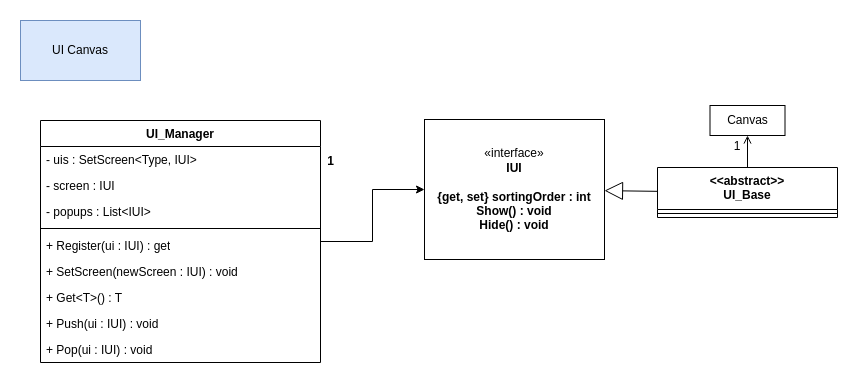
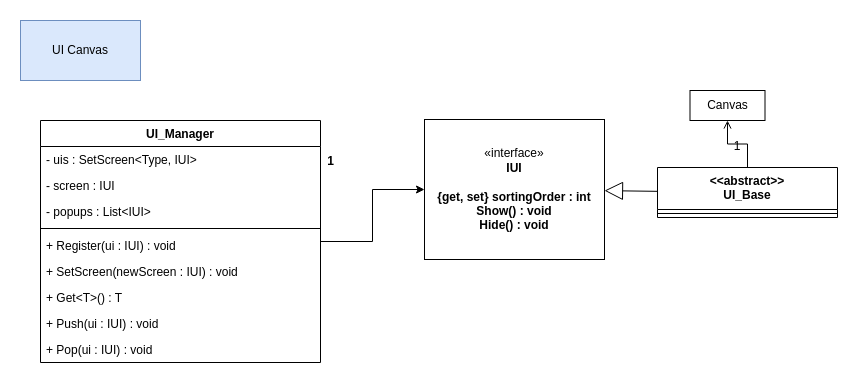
  <mxCell id="0" />
  <mxCell id="1" parent="0" />
  <mxCell id="2" value="UI Canvas" style="rounded=0;whiteSpace=wrap;html=1;fillColor=#dae8fc;strokeColor=#6c8ebf;" vertex="1" parent="1"><mxGeometry x="20" y="20" width="120" height="60" as="geometry" /></mxCell>
  <mxCell id="3" style="edgeStyle=orthogonalEdgeStyle;rounded=0;orthogonalLoop=1;jettySize=auto;html=1;entryX=0.5;entryY=1;entryDx=0;entryDy=0;endArrow=open;" edge="1" parent="1" source="4" target="6"><mxGeometry relative="1" as="geometry" /></mxCell>
  <mxCell id="4" value="&lt;div&gt;&amp;lt;&amp;lt;abstract&amp;gt;&amp;gt;&lt;/div&gt;UI_Base" style="swimlane;fontStyle=1;align=center;verticalAlign=top;childLayout=stackLayout;horizontal=1;startSize=42;horizontalStack=0;resizeParent=1;resizeParentMax=0;resizeLast=0;collapsible=1;marginBottom=0;whiteSpace=wrap;html=1;" vertex="1" parent="1"><mxGeometry x="657" y="167" width="180" height="50" as="geometry" /></mxCell>
  <mxCell id="5" value="" style="line;strokeWidth=1;fillColor=none;align=left;verticalAlign=middle;spacingTop=-1;spacingLeft=3;spacingRight=3;rotatable=0;labelPosition=right;points=[];portConstraint=eastwest;strokeColor=inherit;" vertex="1" parent="4"><mxGeometry y="42" width="180" height="8" as="geometry" /></mxCell>
- <mxCell id="6" value="Canvas" style="html=1;whiteSpace=wrap;" vertex="1" parent="1"><mxGeometry x="709.5" y="105" width="75" height="30" as="geometry" /></mxCell>
+ <mxCell id="6" value="Canvas" style="html=1;whiteSpace=wrap;" vertex="1" parent="1"><mxGeometry x="689.5" y="90" width="75" height="30" as="geometry" /></mxCell>
  <mxCell id="7" value="1" style="text;html=1;align=center;verticalAlign=middle;whiteSpace=wrap;rounded=0;" vertex="1" parent="1"><mxGeometry x="727" y="136" width="20" height="20" as="geometry" /></mxCell>
  <mxCell id="8" style="edgeStyle=orthogonalEdgeStyle;rounded=0;orthogonalLoop=1;jettySize=auto;html=1;" edge="1" parent="1" source="9" target="19"><mxGeometry relative="1" as="geometry" /></mxCell>
  <mxCell id="9" value="UI_Manager" style="swimlane;fontStyle=1;align=center;verticalAlign=top;childLayout=stackLayout;horizontal=1;startSize=26;horizontalStack=0;resizeParent=1;resizeParentMax=0;resizeLast=0;collapsible=1;marginBottom=0;whiteSpace=wrap;html=1;" vertex="1" parent="1"><mxGeometry x="40" y="120" width="280" height="242" as="geometry" /></mxCell>
  <mxCell id="10" value="- uis : SetScreen&amp;lt;Type, IUI&amp;gt;" style="text;strokeColor=none;fillColor=none;align=left;verticalAlign=top;spacingLeft=4;spacingRight=4;overflow=hidden;rotatable=0;points=[[0,0.5],[1,0.5]];portConstraint=eastwest;whiteSpace=wrap;html=1;" vertex="1" parent="9"><mxGeometry y="26" width="280" height="26" as="geometry" /></mxCell>
  <mxCell id="11" value="- screen : IUI" style="text;strokeColor=none;fillColor=none;align=left;verticalAlign=top;spacingLeft=4;spacingRight=4;overflow=hidden;rotatable=0;points=[[0,0.5],[1,0.5]];portConstraint=eastwest;whiteSpace=wrap;html=1;" vertex="1" parent="9"><mxGeometry y="52" width="280" height="26" as="geometry" /></mxCell>
  <mxCell id="12" value="- popups : List&amp;lt;IUI&amp;gt;" style="text;strokeColor=none;fillColor=none;align=left;verticalAlign=top;spacingLeft=4;spacingRight=4;overflow=hidden;rotatable=0;points=[[0,0.5],[1,0.5]];portConstraint=eastwest;whiteSpace=wrap;html=1;" vertex="1" parent="9"><mxGeometry y="78" width="280" height="26" as="geometry" /></mxCell>
  <mxCell id="13" value="" style="line;strokeWidth=1;fillColor=none;align=left;verticalAlign=middle;spacingTop=-1;spacingLeft=3;spacingRight=3;rotatable=0;labelPosition=right;points=[];portConstraint=eastwest;strokeColor=inherit;" vertex="1" parent="9"><mxGeometry y="104" width="280" height="8" as="geometry" /></mxCell>
- <mxCell id="14" value="+ Register(ui : IUI) : get" style="text;strokeColor=none;fillColor=none;align=left;verticalAlign=top;spacingLeft=4;spacingRight=4;overflow=hidden;rotatable=0;points=[[0,0.5],[1,0.5]];portConstraint=eastwest;whiteSpace=wrap;html=1;" vertex="1" parent="9"><mxGeometry y="112" width="280" height="26" as="geometry" /></mxCell>
+ <mxCell id="14" value="+ Register(ui : IUI) : void" style="text;strokeColor=none;fillColor=none;align=left;verticalAlign=top;spacingLeft=4;spacingRight=4;overflow=hidden;rotatable=0;points=[[0,0.5],[1,0.5]];portConstraint=eastwest;whiteSpace=wrap;html=1;" vertex="1" parent="9"><mxGeometry y="112" width="280" height="26" as="geometry" /></mxCell>
  <mxCell id="15" value="+ SetScreen(newScreen : IUI) : void" style="text;strokeColor=none;fillColor=none;align=left;verticalAlign=top;spacingLeft=4;spacingRight=4;overflow=hidden;rotatable=0;points=[[0,0.5],[1,0.5]];portConstraint=eastwest;whiteSpace=wrap;html=1;" vertex="1" parent="9"><mxGeometry y="138" width="280" height="26" as="geometry" /></mxCell>
  <mxCell id="16" value="+ Get&amp;lt;T&amp;gt;() : T" style="text;strokeColor=none;fillColor=none;align=left;verticalAlign=top;spacingLeft=4;spacingRight=4;overflow=hidden;rotatable=0;points=[[0,0.5],[1,0.5]];portConstraint=eastwest;whiteSpace=wrap;html=1;" vertex="1" parent="9"><mxGeometry y="164" width="280" height="26" as="geometry" /></mxCell>
  <mxCell id="17" value="+ Push(ui : IUI) : void" style="text;strokeColor=none;fillColor=none;align=left;verticalAlign=top;spacingLeft=4;spacingRight=4;overflow=hidden;rotatable=0;points=[[0,0.5],[1,0.5]];portConstraint=eastwest;whiteSpace=wrap;html=1;" vertex="1" parent="9"><mxGeometry y="190" width="280" height="26" as="geometry" /></mxCell>
  <mxCell id="18" value="+ Pop(ui : IUI) : void" style="text;strokeColor=none;fillColor=none;align=left;verticalAlign=top;spacingLeft=4;spacingRight=4;overflow=hidden;rotatable=0;points=[[0,0.5],[1,0.5]];portConstraint=eastwest;whiteSpace=wrap;html=1;" vertex="1" parent="9"><mxGeometry y="216" width="280" height="26" as="geometry" /></mxCell>
  <mxCell id="19" value="«interface»&lt;br&gt;&lt;b&gt;IUI&lt;/b&gt;&lt;div&gt;&lt;b&gt;&lt;br&gt;&lt;/b&gt;&lt;/div&gt;&lt;div&gt;&lt;b&gt;{get, set} sortingOrder : int&lt;/b&gt;&lt;/div&gt;&lt;div&gt;&lt;b&gt;Show() : void&lt;/b&gt;&lt;/div&gt;&lt;div&gt;&lt;b&gt;Hide() : void&lt;/b&gt;&lt;/div&gt;" style="html=1;whiteSpace=wrap;" vertex="1" parent="1"><mxGeometry x="424" y="119" width="180" height="140" as="geometry" /></mxCell>
  <mxCell id="20" value="" style="endArrow=block;endSize=16;endFill=0;html=1;rounded=0;" edge="1" parent="1" source="4" target="19"><mxGeometry width="160" relative="1" as="geometry"><mxPoint x="410" y="290" as="sourcePoint" /><mxPoint x="570" y="290" as="targetPoint" /></mxGeometry></mxCell>
  <mxCell id="21" value="1" style="text;align=center;fontStyle=1;verticalAlign=middle;spacingLeft=3;spacingRight=3;strokeColor=none;rotatable=0;points=[[0,0.5],[1,0.5]];portConstraint=eastwest;html=1;" vertex="1" parent="1"><mxGeometry x="320" y="154" width="20" height="14" as="geometry" /></mxCell>
